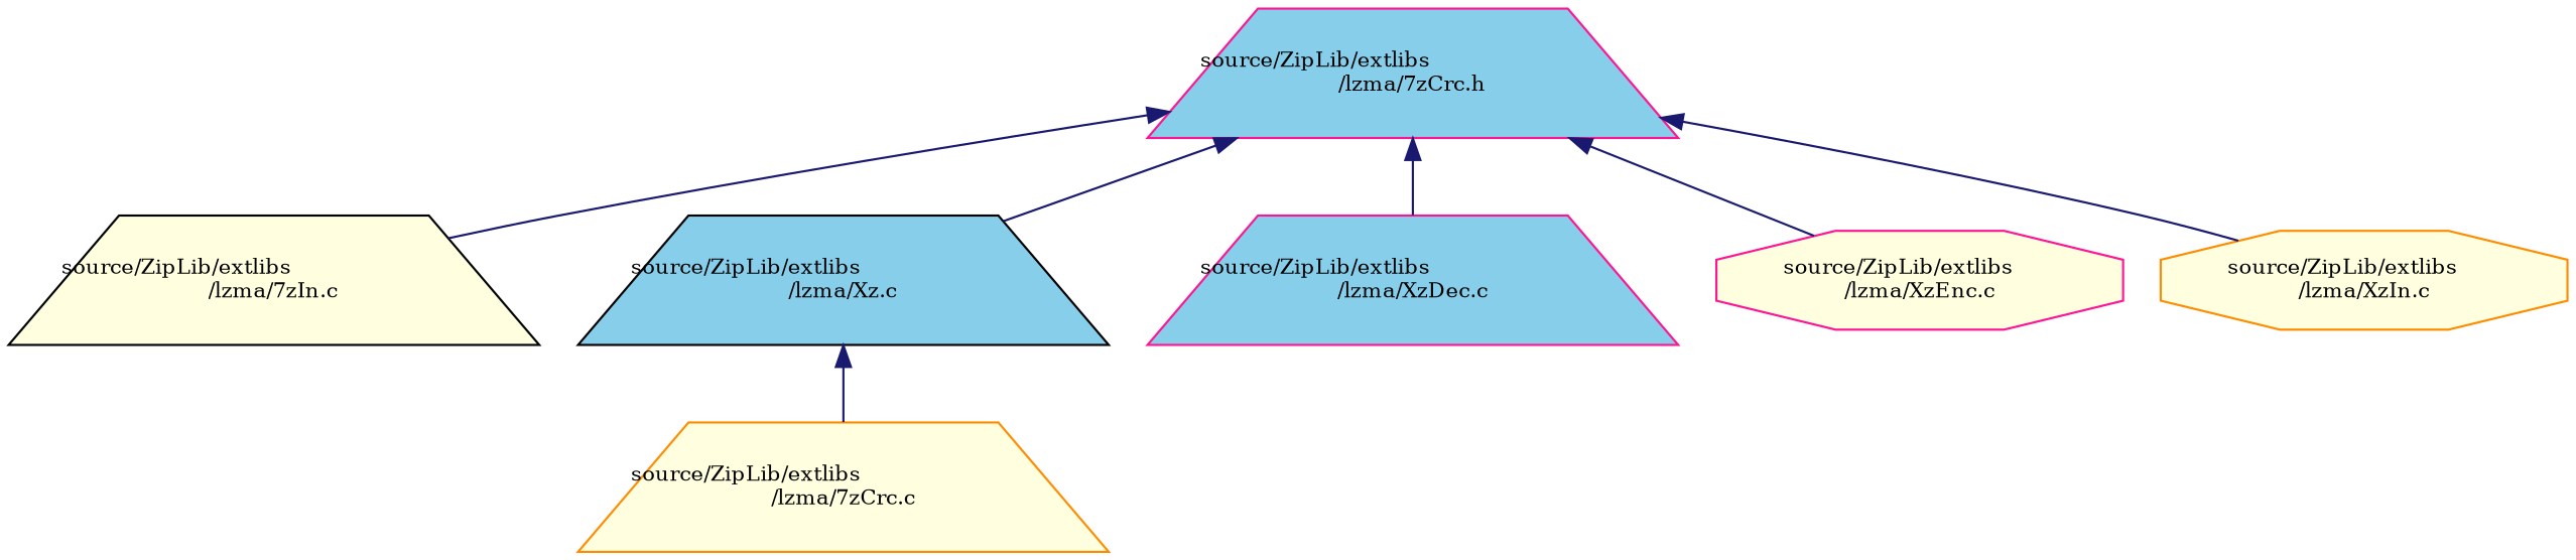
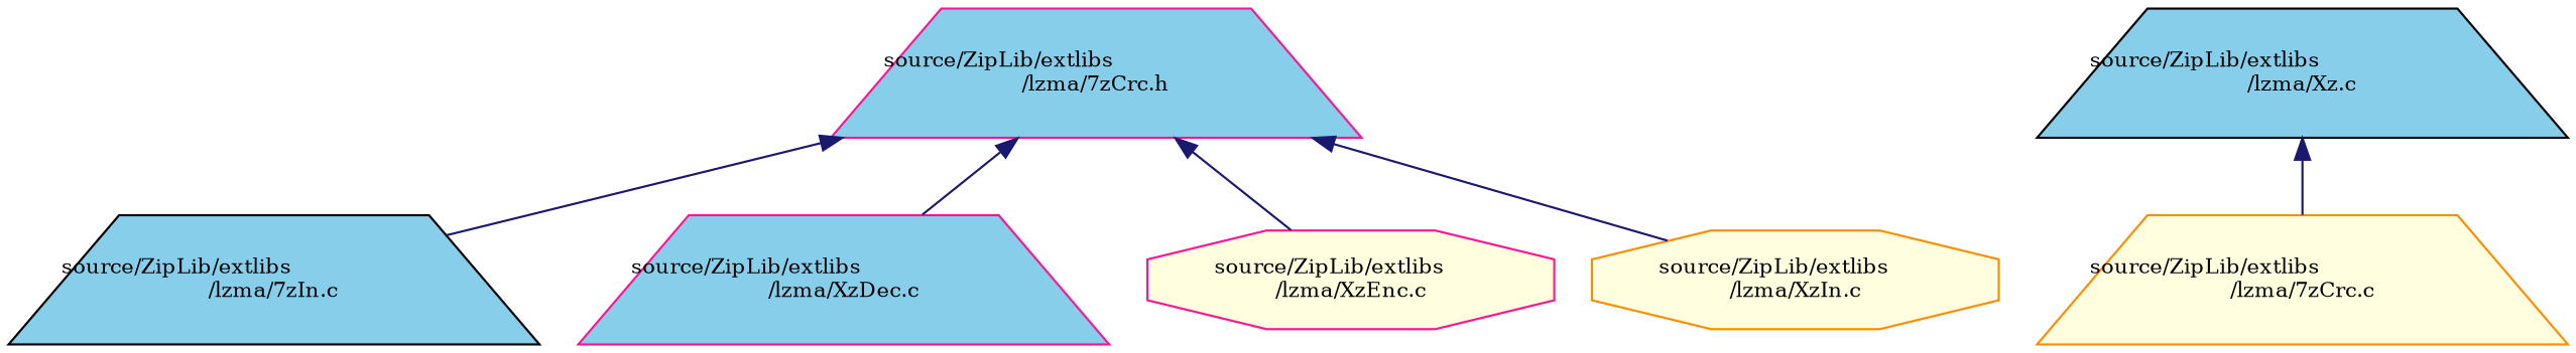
  digraph {
    fontname="DejaVu Serif"
    node [color=deeppink fillcolor=lightyellow fontname="DejaVu Serif" fontsize=10 shape=trapezium style=filled]
    edge [color=midnightblue dir=back fontname="DejaVu Serif" fontsize=10 labelfontname=Helvetica labelfontsize=10 style=solid]
    n1 [fillcolor=skyblue fontcolor=black height=0.2 label="source/ZipLib/extlibs\l/lzma/7zCrc.h" width=0.4]
-   n2 [color=black height=0.2 label="source/ZipLib/extlibs\l/lzma/7zIn.c" width=0.4]
+   n2 [color=black fillcolor=skyblue height=0.2 label="source/ZipLib/extlibs\l/lzma/7zIn.c" width=0.4]
    n3 [color=black fillcolor=skyblue height=0.2 label="source/ZipLib/extlibs\l/lzma/Xz.c" width=0.4]
    n4 [fillcolor=skyblue height=0.2 label="source/ZipLib/extlibs\l/lzma/XzDec.c" width=0.4]
    n5 [height=0.2 label="source/ZipLib/extlibs\l/lzma/XzEnc.c" shape=octagon width=0.4]
    n6 [color=darkorange height=0.2 label="source/ZipLib/extlibs\l/lzma/XzIn.c" shape=octagon width=0.4]
    n7 [color=darkorange height=0.2 label="source/ZipLib/extlibs\l/lzma/7zCrc.c" width=0.4]
    n1 -> n2
-   n1 -> n3
    n1 -> n4
    n1 -> n5
    n1 -> n6
    n3 -> n7
  }
